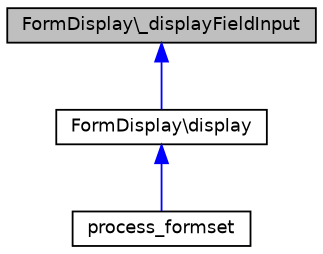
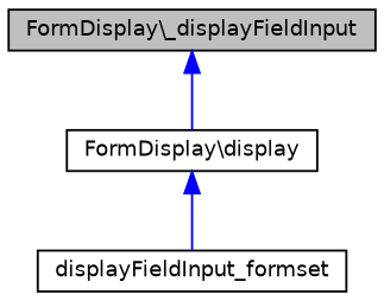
  digraph {
    rankdir=TB
    node [color=black fillcolor=white fontname=Helvetica fontsize=10 shape=record style=filled]
    edge [color=blue dir=back fontname=Helvetica fontsize=10 labelfontname=Helvetica labelfontsize=10 style=solid]
    n1 [fillcolor=grey75 fontcolor=black height=0.2 label="FormDisplay\\_displayFieldInput" width=0.4]
    n2 [height=0.2 label="FormDisplay\\display" width=0.4]
-   n3 [height=0.2 label=process_formset width=0.4]
+   n3 [height=0.2 label=displayFieldInput_formset width=0.4]
    n1 -> n2
    n2 -> n3
  }
